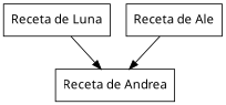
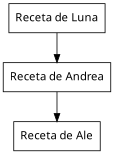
  digraph {
    fontname="Noto Sans"
    node [fontname="Noto Sans" shape=record]
    edge [fontname="Noto Sans"]
    n1 [label="{ Receta de Luna }"]
    n2 [label="{ Receta de Andrea }"]
    n3 [label="{ Receta de Ale }"]
    n1 -> n2
-   n3 -> n2
+   n2 -> n3
  }
